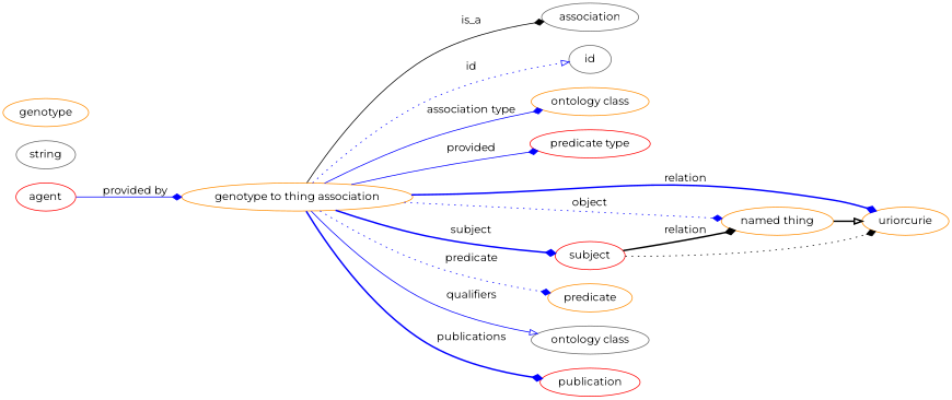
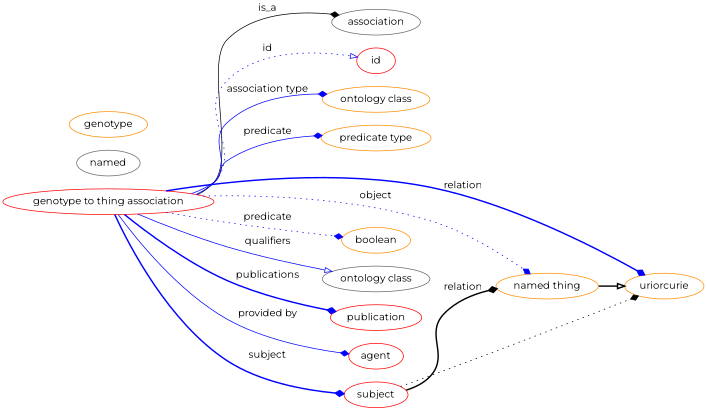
  digraph {
    fontname=Montserrat
    rankdir=LR
    node [color=darkorange fontname=Montserrat]
    edge [arrowhead=diamond fontname=Montserrat style=solid color=blue]
-   n1 [height=0.5 label="genotype to thing association" width=3.1775]
+   n1 [color=red height=0.5 label="genotype to thing association" width=3.1775]
    association [color=gray40 height=0.5 width=1.3902]
-   id [color=gray40 height=0.5 width=0.75]
+   id [color=red height=0.5 width=0.75]
    n4 [height=0.5 label="ontology class" width=1.7151]
-   n5 [color=red height=0.5 label="predicate type" width=1.679]
+   n5 [height=0.5 label="predicate type" width=1.679]
    n6 [height=0.5 label="named thing" width=1.5346]
    n7 [height=0.5 label=uriorcurie width=1.2638]
-   n8 [height=0.5 label=predicate width=1.0652]
+   n8 [height=0.5 label=boolean width=1.0652]
    n9 [color=gray40 height=0.5 label="ontology class" width=1.7151]
    n10 [color=red height=0.5 label=publication width=1.3902]
    n11 [color=red height=0.5 label=agent width=0.83048]
    subject [color=red height=0.5 width=0.99297]
-   n13 [color=gray40 height=0.5 label=string width=0.84854]
+   n13 [color=gray40 height=0.5 label=named width=0.84854]
    n14 [height=0.5 label=genotype width=1.1916]
    n1 -> association [label=is_a color=""]
    n1 -> id [arrowhead=onormal label=id style=dotted]
    n1 -> n4 [label="association type"]
-   n1 -> n5 [label=provided]
+   n1 -> n5 [label=predicate]
    n1 -> n6 [label=object style=dotted]
    n1 -> n7 [label=relation style=bold]
    n1 -> n8 [label=predicate style=dotted]
    n1 -> n9 [arrowhead=onormal label=qualifiers]
    n1 -> n10 [label=publications style=bold]
-   n11 -> n1 [label="provided by"]
+   n1 -> n11 [label="provided by"]
    n1 -> subject [label=subject style=bold]
    n6 -> n7 [arrowhead=onormal style=bold color=""]
    subject -> n6 [label=relation style=bold color=""]
    subject -> n7 [style=dotted color=""]
  }
